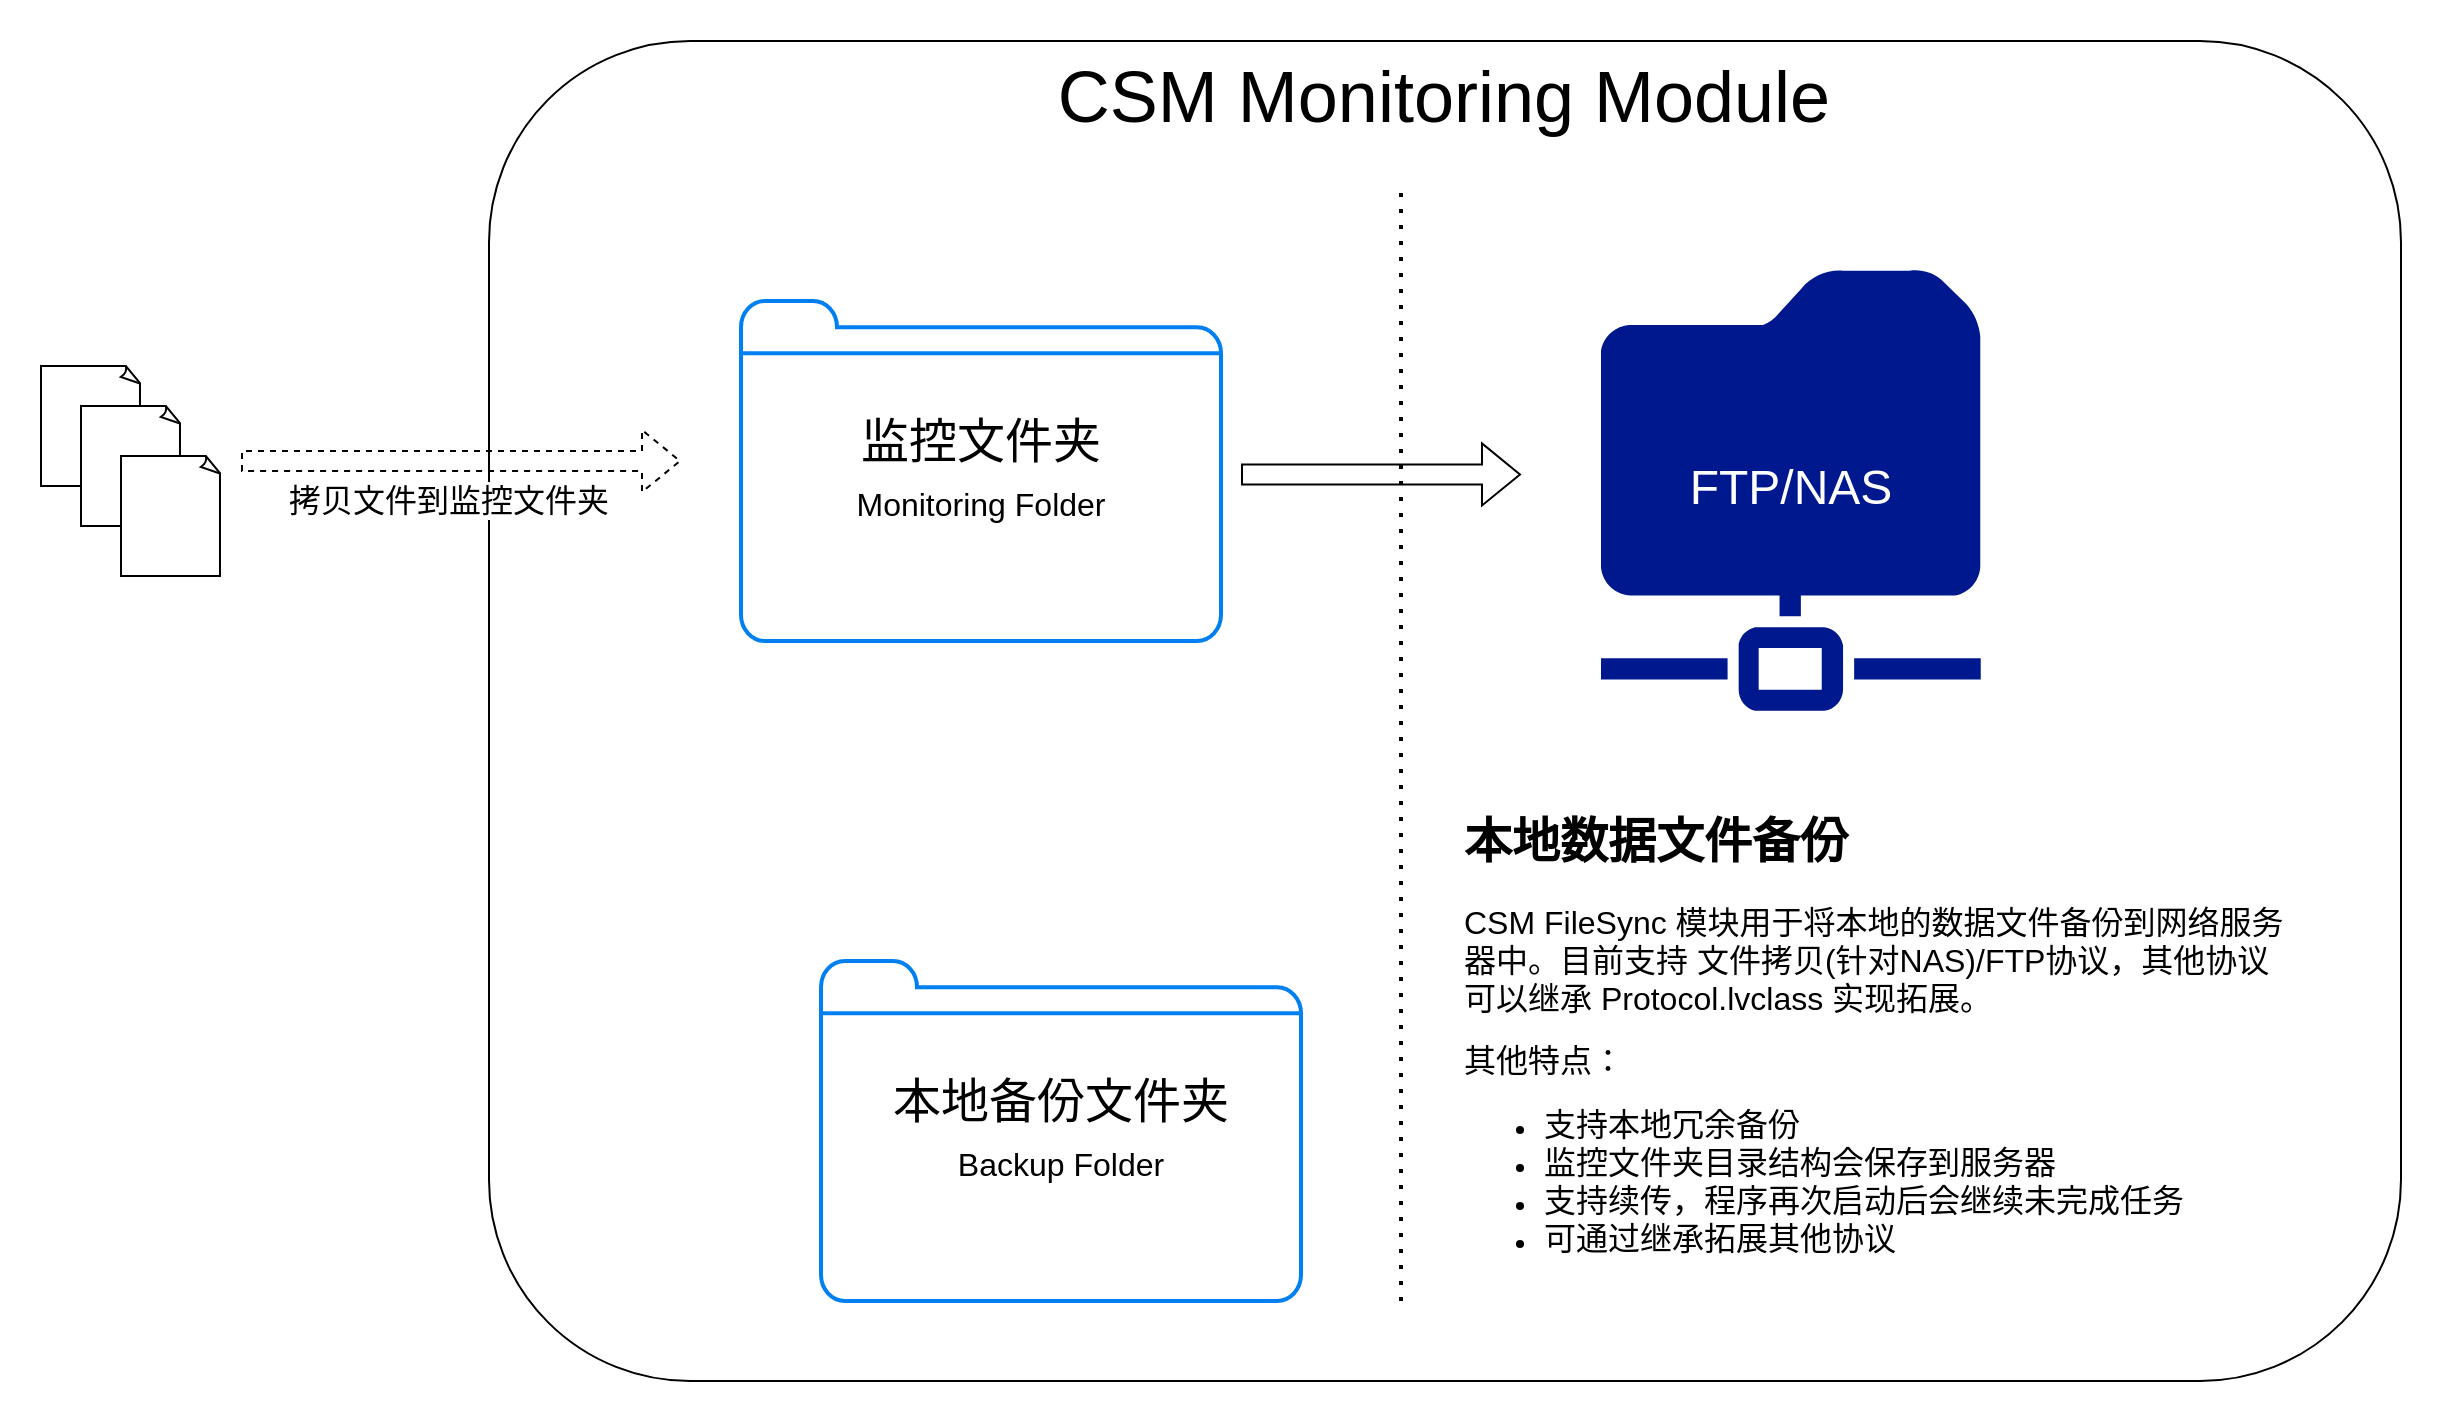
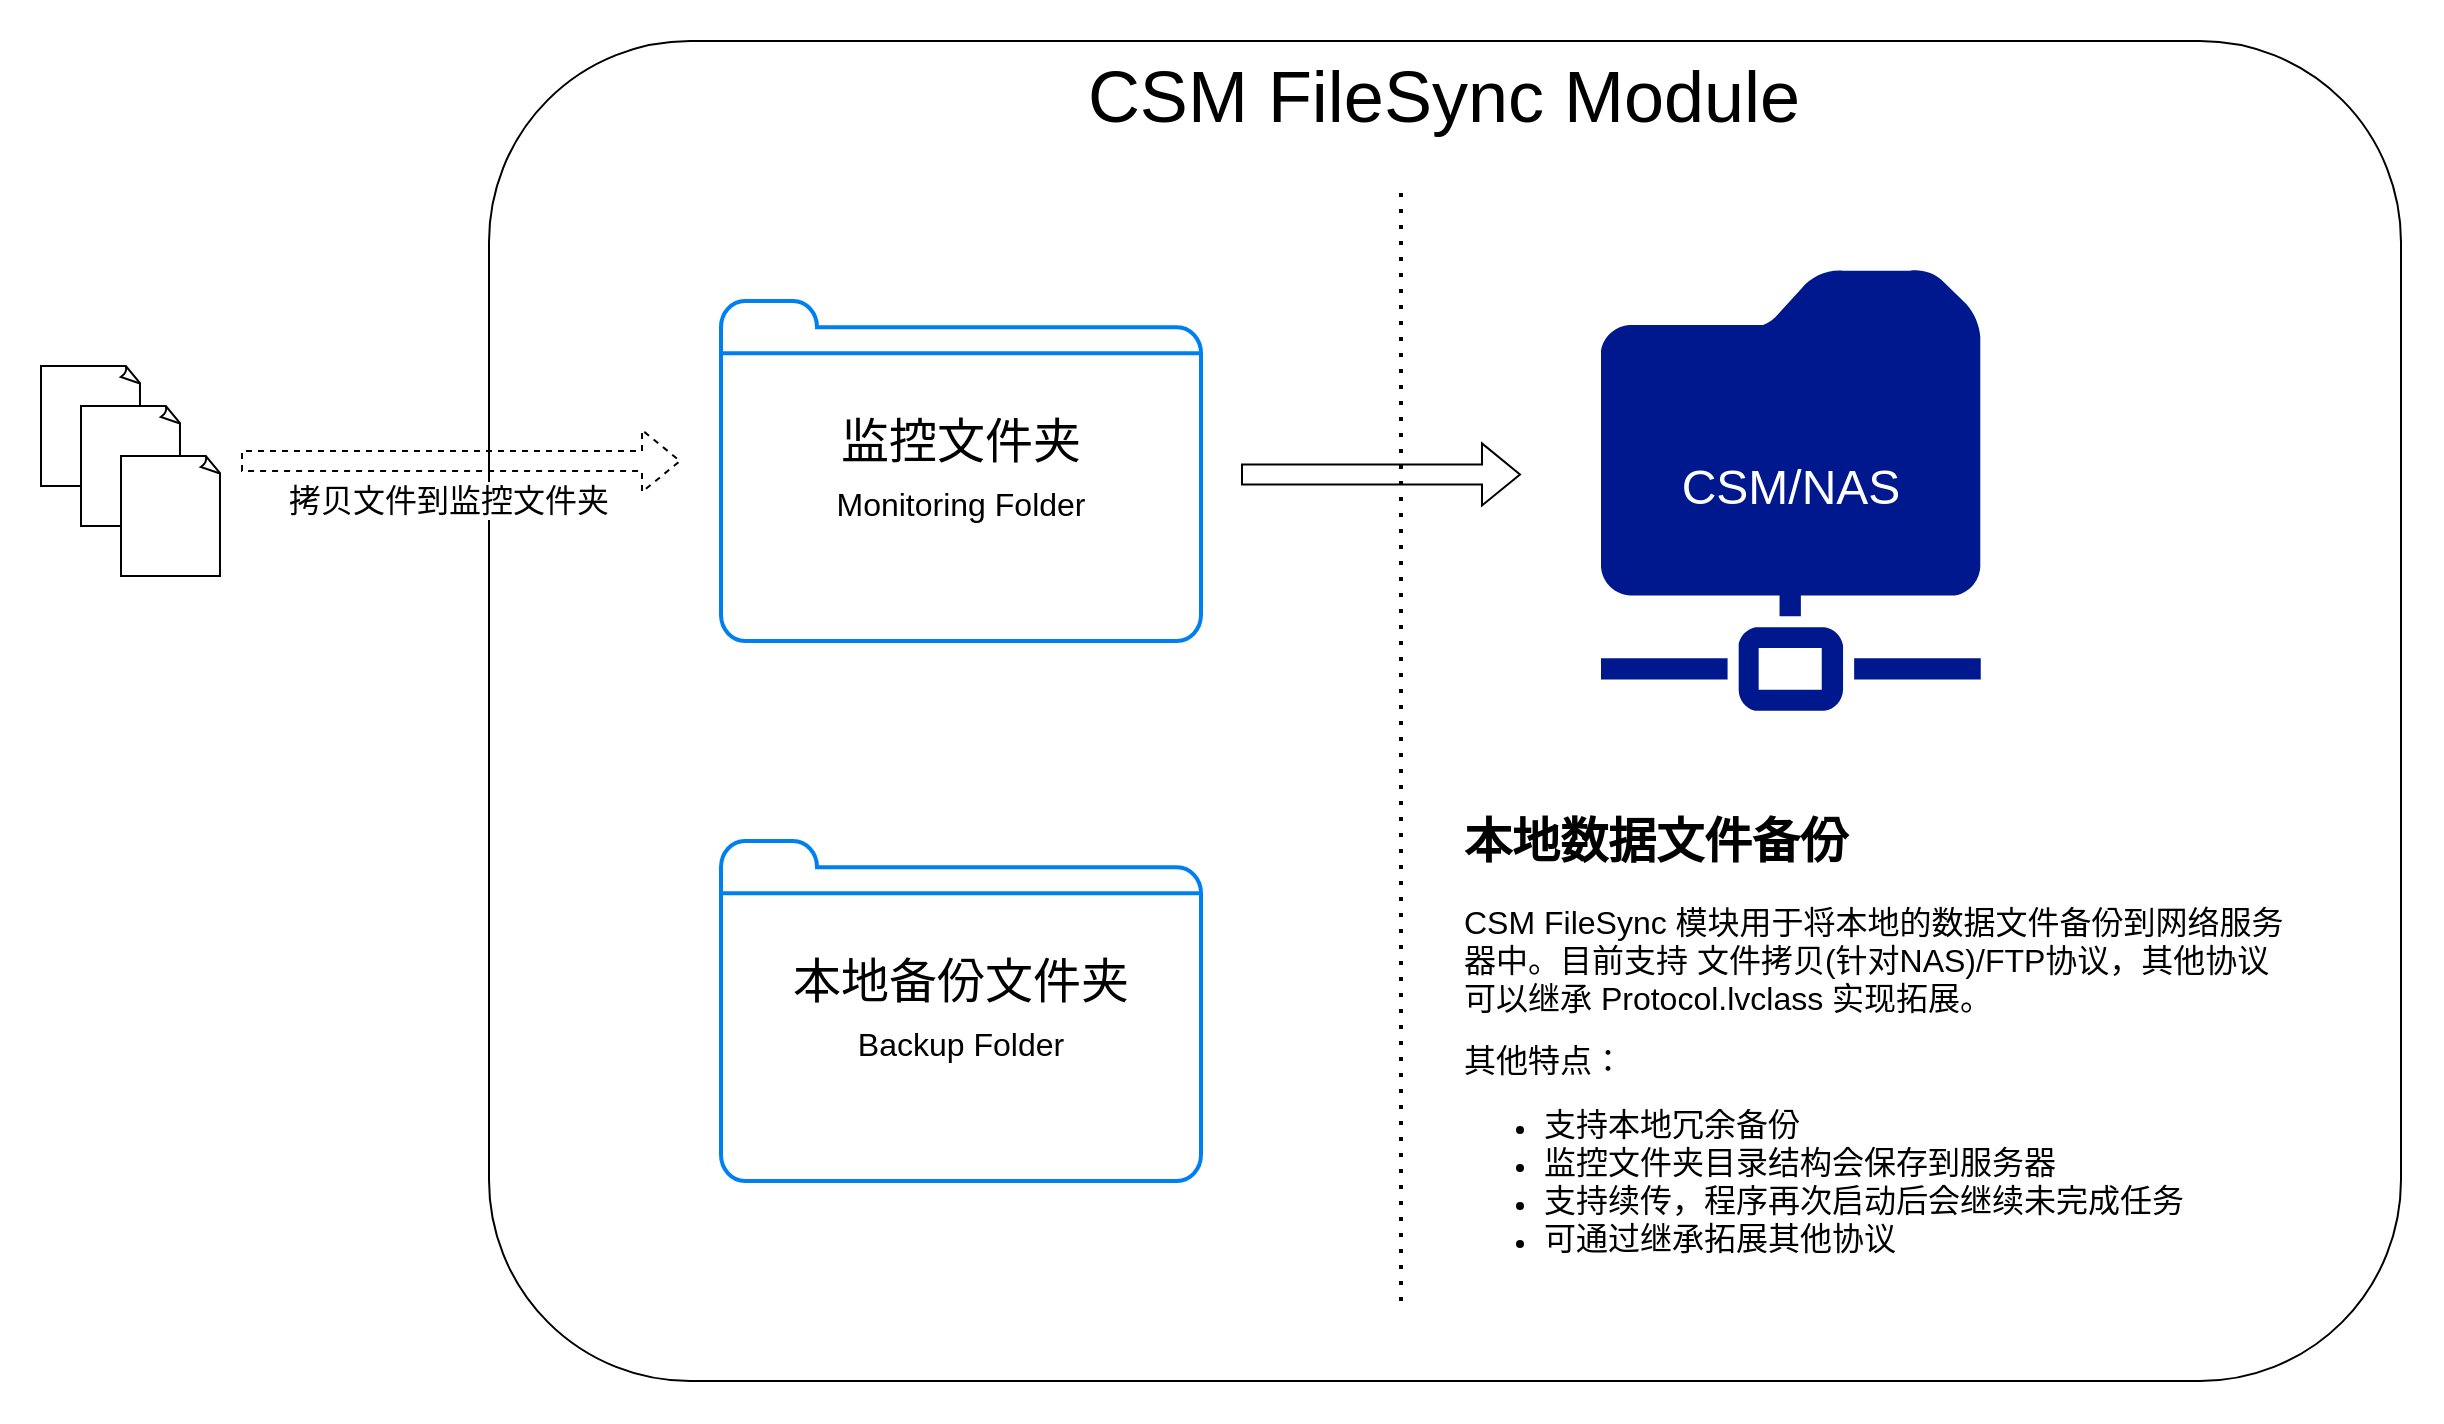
  <mxCell id="0" />
  <mxCell id="1" parent="0" />
- <mxCell id="2" value="CSM Monitoring Module" style="rounded=1;whiteSpace=wrap;html=1;verticalAlign=top;fontSize=36;" vertex="1" parent="1"><mxGeometry x="244" y="20" width="956" height="670" as="geometry" /></mxCell>
- <mxCell id="3" value="&lt;div&gt;监控文件夹&lt;/div&gt;&lt;font style=&quot;font-size: 16px;&quot;&gt;Monitoring&amp;nbsp;&lt;span style=&quot;background-color: light-dark(rgb(255, 255, 255), rgb(18, 18, 18)); color: light-dark(rgb(0, 0, 0), rgb(255, 255, 255));&quot;&gt;Folder&lt;/span&gt;&lt;/font&gt;" style="html=1;verticalLabelPosition=middle;align=center;labelBackgroundColor=#ffffff;verticalAlign=middle;strokeWidth=2;strokeColor=#0080F0;shadow=0;dashed=0;shape=mxgraph.ios7.icons.folder;fontSize=24;labelPosition=center;" vertex="1" parent="1"><mxGeometry x="370" y="150" width="240" height="170" as="geometry" /></mxCell>
- <mxCell id="4" value="&lt;div&gt;&lt;font&gt;本地备份文件夹&lt;/font&gt;&lt;/div&gt;&lt;font style=&quot;font-size: 16px;&quot;&gt;Backup&amp;nbsp;&lt;/font&gt;&lt;span style=&quot;font-size: 16px; background-color: light-dark(rgb(255, 255, 255), rgb(18, 18, 18)); color: light-dark(rgb(0, 0, 0), rgb(255, 255, 255));&quot;&gt;Folder&lt;/span&gt;" style="html=1;verticalLabelPosition=middle;align=center;labelBackgroundColor=#ffffff;verticalAlign=middle;strokeWidth=2;strokeColor=#0080F0;shadow=0;dashed=0;shape=mxgraph.ios7.icons.folder;fontSize=24;labelPosition=center;" vertex="1" parent="1"><mxGeometry x="410" y="480" width="240" height="170" as="geometry" /></mxCell>
- <mxCell id="5" value="FTP/NAS" style="sketch=0;aspect=fixed;pointerEvents=1;shadow=0;dashed=0;html=1;strokeColor=none;labelPosition=center;verticalLabelPosition=middle;verticalAlign=middle;align=center;fillColor=#00188D;shape=mxgraph.mscae.enterprise.shared_folder;fontSize=24;fontColor=#FFFFFF;" vertex="1" parent="1"><mxGeometry x="800" y="134" width="190" height="220.93" as="geometry" /></mxCell>
+ <mxCell id="2" value="CSM FileSync Module" style="rounded=1;whiteSpace=wrap;html=1;verticalAlign=top;fontSize=36;" vertex="1" parent="1"><mxGeometry x="244" y="20" width="956" height="670" as="geometry" /></mxCell>
+ <mxCell id="3" value="&lt;div&gt;监控文件夹&lt;/div&gt;&lt;font style=&quot;font-size: 16px;&quot;&gt;Monitoring&amp;nbsp;&lt;span style=&quot;background-color: light-dark(rgb(255, 255, 255), rgb(18, 18, 18)); color: light-dark(rgb(0, 0, 0), rgb(255, 255, 255));&quot;&gt;Folder&lt;/span&gt;&lt;/font&gt;" style="html=1;verticalLabelPosition=middle;align=center;labelBackgroundColor=#ffffff;verticalAlign=middle;strokeWidth=2;strokeColor=#0080F0;shadow=0;dashed=0;shape=mxgraph.ios7.icons.folder;fontSize=24;labelPosition=center;" vertex="1" parent="1"><mxGeometry x="360" y="150" width="240" height="170" as="geometry" /></mxCell>
+ <mxCell id="4" value="&lt;div&gt;&lt;font&gt;本地备份文件夹&lt;/font&gt;&lt;/div&gt;&lt;font style=&quot;font-size: 16px;&quot;&gt;Backup&amp;nbsp;&lt;/font&gt;&lt;span style=&quot;font-size: 16px; background-color: light-dark(rgb(255, 255, 255), rgb(18, 18, 18)); color: light-dark(rgb(0, 0, 0), rgb(255, 255, 255));&quot;&gt;Folder&lt;/span&gt;" style="html=1;verticalLabelPosition=middle;align=center;labelBackgroundColor=#ffffff;verticalAlign=middle;strokeWidth=2;strokeColor=#0080F0;shadow=0;dashed=0;shape=mxgraph.ios7.icons.folder;fontSize=24;labelPosition=center;" vertex="1" parent="1"><mxGeometry x="360" y="420" width="240" height="170" as="geometry" /></mxCell>
+ <mxCell id="5" value="CSM/NAS" style="sketch=0;aspect=fixed;pointerEvents=1;shadow=0;dashed=0;html=1;strokeColor=none;labelPosition=center;verticalLabelPosition=middle;verticalAlign=middle;align=center;fillColor=#00188D;shape=mxgraph.mscae.enterprise.shared_folder;fontSize=24;fontColor=#FFFFFF;" vertex="1" parent="1"><mxGeometry x="800" y="134" width="190" height="220.93" as="geometry" /></mxCell>
  <mxCell id="6" value="" style="endArrow=none;dashed=1;html=1;dashPattern=1 3;strokeWidth=2;rounded=0;" edge="1" parent="1"><mxGeometry width="50" height="50" relative="1" as="geometry"><mxPoint x="700" y="650" as="sourcePoint" /><mxPoint x="700" y="90" as="targetPoint" /></mxGeometry></mxCell>
  <mxCell id="7" value="" style="shape=flexArrow;endArrow=classic;html=1;rounded=0;" edge="1" parent="1"><mxGeometry width="50" height="50" relative="1" as="geometry"><mxPoint x="620" y="236.71" as="sourcePoint" /><mxPoint x="760" y="236.71" as="targetPoint" /></mxGeometry></mxCell>
  <mxCell id="8" value="" style="whiteSpace=wrap;html=1;shape=mxgraph.basic.document" vertex="1" parent="1"><mxGeometry x="20" y="182.5" width="50" height="60" as="geometry" /></mxCell>
  <mxCell id="9" value="" style="whiteSpace=wrap;html=1;shape=mxgraph.basic.document" vertex="1" parent="1"><mxGeometry x="40" y="202.5" width="50" height="60" as="geometry" /></mxCell>
  <mxCell id="10" value="" style="whiteSpace=wrap;html=1;shape=mxgraph.basic.document" vertex="1" parent="1"><mxGeometry x="60" y="227.5" width="50" height="60" as="geometry" /></mxCell>
  <mxCell id="11" value="&lt;font style=&quot;font-size: 16px;&quot;&gt;拷贝文件到监控文件夹&lt;/font&gt;" style="shape=flexArrow;endArrow=classic;html=1;rounded=0;dashed=1;" edge="1" parent="1"><mxGeometry x="-0.059" y="-20" width="50" height="50" relative="1" as="geometry"><mxPoint x="120" y="230" as="sourcePoint" /><mxPoint x="340" y="230" as="targetPoint" /><mxPoint as="offset" /></mxGeometry></mxCell>
  <mxCell id="12" value="&lt;h1 style=&quot;margin-top: 0px;&quot;&gt;本地数据文件备份&lt;/h1&gt;&lt;p&gt;&lt;font style=&quot;font-size: 16px;&quot;&gt;CSM FileSync 模块用于将本地的数据文件备份到网络服务器中。目前支持 文件拷贝(针对NAS)/FTP协议，其他协议可以继承 Protocol.lvclass 实现拓展。&lt;/font&gt;&lt;/p&gt;&lt;p&gt;&lt;font style=&quot;font-size: 16px;&quot;&gt;其他特点：&lt;/font&gt;&lt;/p&gt;&lt;p&gt;&lt;/p&gt;&lt;ul&gt;&lt;li&gt;&lt;font style=&quot;font-size: 16px;&quot;&gt;支持本地冗余备份&lt;/font&gt;&lt;/li&gt;&lt;li&gt;&lt;span style=&quot;font-size: 16px;&quot;&gt;监控文件夹目录结构会保存到服务器&lt;/span&gt;&lt;/li&gt;&lt;li&gt;&lt;span style=&quot;font-size: 16px;&quot;&gt;支持续传，程序再次启动后会继续未完成任务&lt;/span&gt;&lt;/li&gt;&lt;li&gt;&lt;span style=&quot;font-size: 16px;&quot;&gt;可通过继承拓展其他协议&lt;/span&gt;&lt;/li&gt;&lt;/ul&gt;&lt;p&gt;&lt;/p&gt;&lt;p&gt;&lt;br&gt;&lt;/p&gt;" style="text;html=1;whiteSpace=wrap;overflow=hidden;rounded=0;" vertex="1" parent="1"><mxGeometry x="730" y="400" width="420" height="250" as="geometry" /></mxCell>
